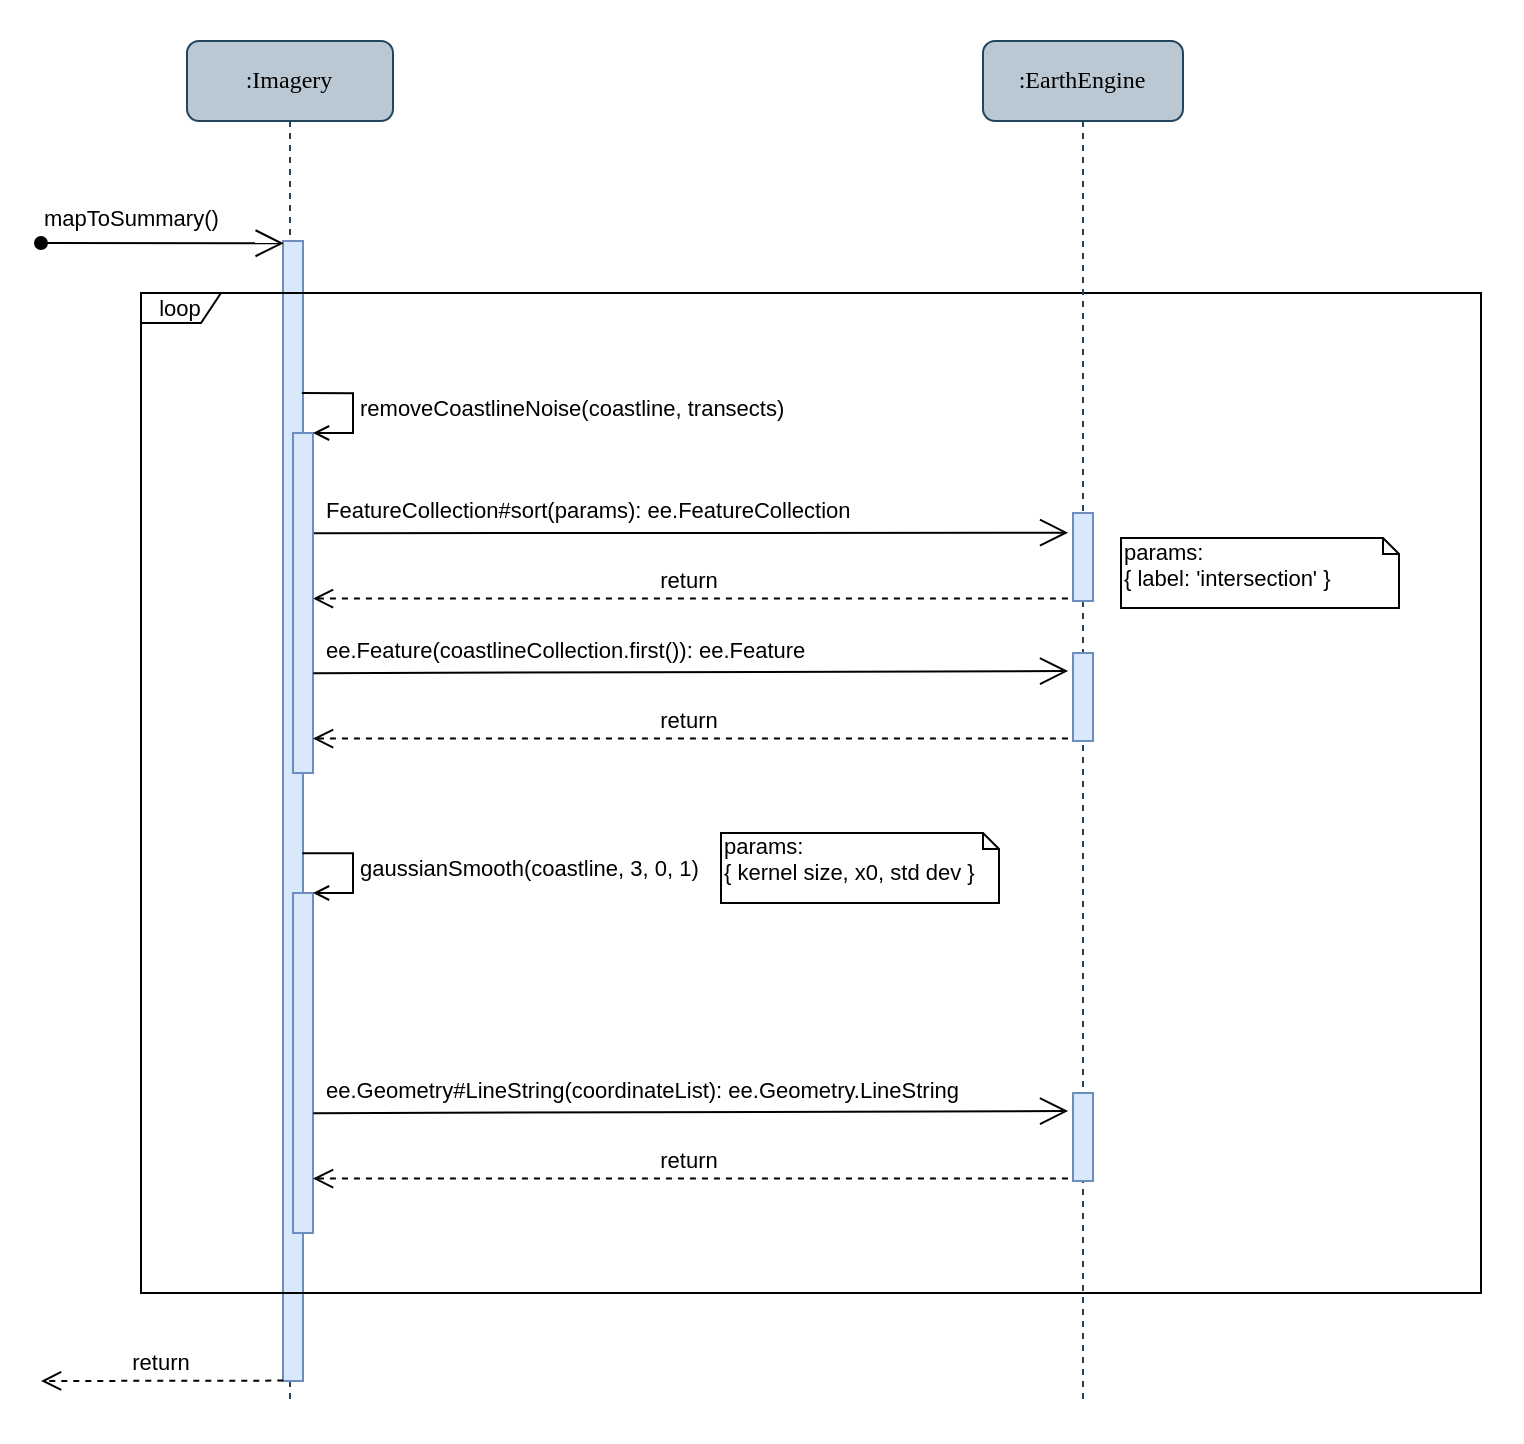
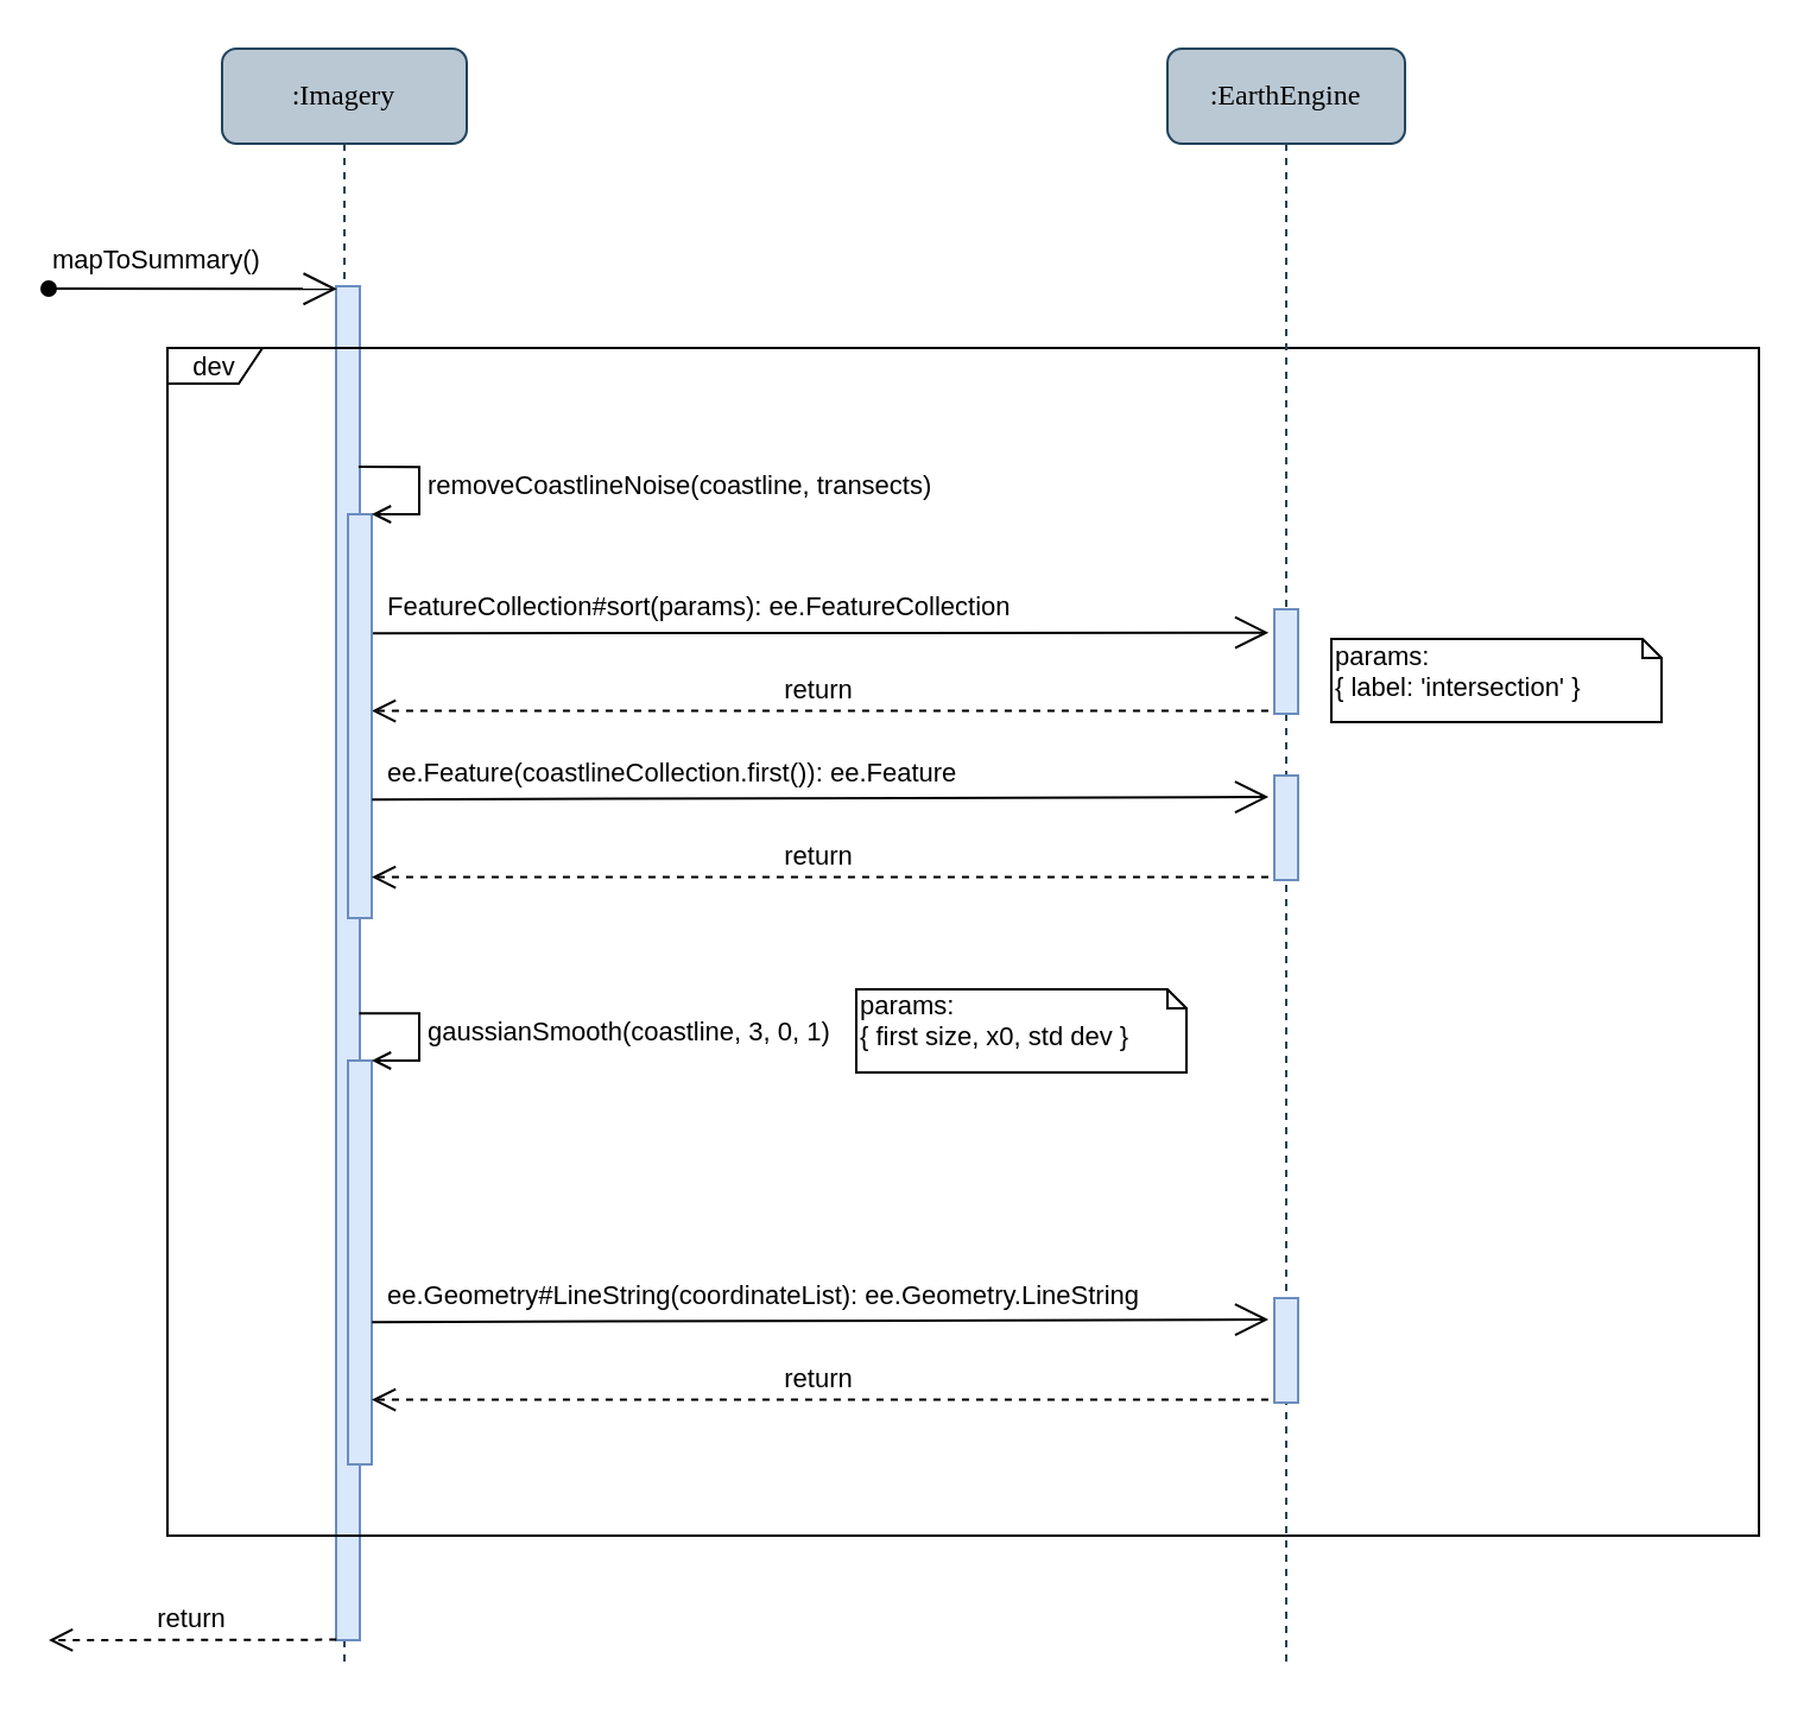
  <mxCell id="0" />
  <mxCell id="1" parent="0" />
  <mxCell id="2" value=":Imagery" style="shape=umlLifeline;perimeter=lifelinePerimeter;whiteSpace=wrap;html=1;container=1;collapsible=0;recursiveResize=0;outlineConnect=0;rounded=1;shadow=0;comic=0;labelBackgroundColor=none;strokeColor=#23445d;strokeWidth=1;fillColor=#bac8d3;fontFamily=Verdana;fontSize=12;align=center;" parent="1" vertex="1"><mxGeometry x="93" y="20" width="103" height="680" as="geometry" /></mxCell>
  <mxCell id="3" value="" style="html=1;points=[];perimeter=orthogonalPerimeter;rounded=0;shadow=0;comic=0;labelBackgroundColor=none;strokeColor=#6c8ebf;strokeWidth=1;fillColor=#dae8fc;fontFamily=Verdana;fontSize=12;align=center;" parent="2" vertex="1"><mxGeometry x="48" y="100" width="10" height="570" as="geometry" /></mxCell>
  <mxCell id="4" value="" style="html=1;points=[];perimeter=orthogonalPerimeter;fillColor=#dae8fc;strokeColor=#6c8ebf;" vertex="1" parent="2"><mxGeometry x="53" y="426" width="10" height="170" as="geometry" /></mxCell>
  <mxCell id="5" value="gaussianSmooth(coastline, 3, 0, 1)" style="edgeStyle=orthogonalEdgeStyle;html=1;align=left;spacingLeft=2;endArrow=open;rounded=0;entryX=1;entryY=0;endFill=0;" edge="1" target="4" parent="2"><mxGeometry relative="1" as="geometry"><mxPoint x="57.714" y="406.143" as="sourcePoint" /><Array as="points"><mxPoint x="83" y="405.5" /></Array></mxGeometry></mxCell>
  <mxCell id="6" value="" style="endArrow=open;endFill=1;endSize=12;html=1;entryX=0.036;entryY=0.002;entryDx=0;entryDy=0;entryPerimeter=0;startArrow=oval;startFill=1;" parent="1" target="3" edge="1"><mxGeometry width="160" relative="1" as="geometry"><mxPoint x="20" y="121" as="sourcePoint" /><mxPoint x="136" y="121" as="targetPoint" /></mxGeometry></mxCell>
  <mxCell id="7" value="mapToSummary()" style="text;html=1;resizable=0;points=[];autosize=1;align=left;verticalAlign=top;spacingTop=-4;fontSize=11;" parent="1" vertex="1"><mxGeometry x="20" y="100" width="100" height="10" as="geometry" /></mxCell>
  <mxCell id="8" value="params:&lt;br&gt;{ label: 'intersection' }" style="shape=note;whiteSpace=wrap;html=1;size=8;verticalAlign=top;align=left;spacingTop=-6;fontSize=11;" parent="1" vertex="1"><mxGeometry x="560" y="268.5" width="139" height="35" as="geometry" /></mxCell>
  <mxCell id="9" value="FeatureCollection#sort(params): ee.FeatureCollection" style="text;html=1;resizable=0;points=[];autosize=1;align=left;verticalAlign=top;spacingTop=-4;fontSize=11;" parent="1" vertex="1"><mxGeometry x="161" y="246" width="280" height="10" as="geometry" /></mxCell>
  <mxCell id="10" value="" style="endArrow=open;endFill=1;endSize=12;html=1;exitX=1.064;exitY=0.001;exitDx=0;exitDy=0;exitPerimeter=0;entryX=-0.243;entryY=0.224;entryDx=0;entryDy=0;entryPerimeter=0;" parent="1" edge="1" target="17"><mxGeometry width="160" relative="1" as="geometry"><mxPoint x="156.14" y="266.07" as="sourcePoint" /><mxPoint x="540" y="266" as="targetPoint" /></mxGeometry></mxCell>
  <mxCell id="11" value="return" style="html=1;verticalAlign=bottom;endArrow=open;dashed=1;endSize=8;exitX=-0.253;exitY=0.972;exitDx=0;exitDy=0;exitPerimeter=0;" parent="1" edge="1" target="14" source="17"><mxGeometry relative="1" as="geometry"><mxPoint x="156" y="302.51" as="targetPoint" /><mxPoint x="490" y="306" as="sourcePoint" /><Array as="points" /></mxGeometry></mxCell>
  <mxCell id="12" value="return" style="html=1;verticalAlign=bottom;endArrow=open;dashed=1;endSize=8;exitX=0.014;exitY=1.002;exitDx=0;exitDy=0;exitPerimeter=0;" parent="1" edge="1"><mxGeometry relative="1" as="geometry"><mxPoint x="20" y="690" as="targetPoint" /><mxPoint x="141.14" y="689.8" as="sourcePoint" /></mxGeometry></mxCell>
- <mxCell id="13" value="loop" style="shape=umlFrame;whiteSpace=wrap;html=1;fontSize=11;width=40;height=15;" parent="1" vertex="1"><mxGeometry x="70" y="146" width="670" height="500" as="geometry" /></mxCell>
+ <mxCell id="13" value="dev" style="shape=umlFrame;whiteSpace=wrap;html=1;fontSize=11;width=40;height=15;" parent="1" vertex="1"><mxGeometry x="70" y="146" width="670" height="500" as="geometry" /></mxCell>
  <mxCell id="14" value="" style="html=1;points=[];perimeter=orthogonalPerimeter;fillColor=#dae8fc;strokeColor=#6c8ebf;" vertex="1" parent="1"><mxGeometry x="146" y="216" width="10" height="170" as="geometry" /></mxCell>
  <mxCell id="15" value="removeCoastlineNoise(coastline, transects)" style="edgeStyle=orthogonalEdgeStyle;html=1;align=left;spacingLeft=2;endArrow=open;rounded=0;entryX=1;entryY=0;endFill=0;" edge="1" parent="1" target="14"><mxGeometry relative="1" as="geometry"><mxPoint x="150.441" y="196.059" as="sourcePoint" /><Array as="points"><mxPoint x="176" y="195.5" /></Array></mxGeometry></mxCell>
  <mxCell id="16" value=":EarthEngine" style="shape=umlLifeline;perimeter=lifelinePerimeter;whiteSpace=wrap;html=1;container=1;collapsible=0;recursiveResize=0;outlineConnect=0;rounded=1;shadow=0;comic=0;labelBackgroundColor=none;strokeColor=#23445d;strokeWidth=1;fillColor=#bac8d3;fontFamily=Verdana;fontSize=12;align=center;" parent="1" vertex="1"><mxGeometry x="491" y="20" width="100" height="680" as="geometry" /></mxCell>
  <mxCell id="17" value="" style="html=1;points=[];perimeter=orthogonalPerimeter;rounded=0;shadow=0;comic=0;labelBackgroundColor=none;strokeColor=#6c8ebf;strokeWidth=1;fillColor=#dae8fc;fontFamily=Verdana;fontSize=12;align=center;" parent="16" vertex="1"><mxGeometry x="45" y="236" width="10" height="44" as="geometry" /></mxCell>
  <mxCell id="18" value="" style="html=1;points=[];perimeter=orthogonalPerimeter;rounded=0;shadow=0;comic=0;labelBackgroundColor=none;strokeColor=#6c8ebf;strokeWidth=1;fillColor=#dae8fc;fontFamily=Verdana;fontSize=12;align=center;" vertex="1" parent="16"><mxGeometry x="45" y="306" width="10" height="44" as="geometry" /></mxCell>
  <mxCell id="19" value="" style="html=1;points=[];perimeter=orthogonalPerimeter;rounded=0;shadow=0;comic=0;labelBackgroundColor=none;strokeColor=#6c8ebf;strokeWidth=1;fillColor=#dae8fc;fontFamily=Verdana;fontSize=12;align=center;" vertex="1" parent="16"><mxGeometry x="45" y="526" width="10" height="44" as="geometry" /></mxCell>
  <mxCell id="20" value="" style="endArrow=open;endFill=1;endSize=12;html=1;exitX=1.064;exitY=0.001;exitDx=0;exitDy=0;exitPerimeter=0;entryX=-0.243;entryY=0.205;entryDx=0;entryDy=0;entryPerimeter=0;" edge="1" parent="1" target="18"><mxGeometry width="160" relative="1" as="geometry"><mxPoint x="156.14" y="336.07" as="sourcePoint" /><mxPoint x="537" y="334" as="targetPoint" /></mxGeometry></mxCell>
  <mxCell id="21" value="ee.Feature(coastlineCollection.first()): ee.Feature" style="text;html=1;resizable=0;points=[];autosize=1;align=left;verticalAlign=top;spacingTop=-4;fontSize=11;" vertex="1" parent="1"><mxGeometry x="161" y="316" width="260" height="10" as="geometry" /></mxCell>
  <mxCell id="22" value="return" style="html=1;verticalAlign=bottom;endArrow=open;dashed=1;endSize=8;exitX=-0.253;exitY=0.972;exitDx=0;exitDy=0;exitPerimeter=0;" edge="1" source="18" parent="1"><mxGeometry relative="1" as="geometry"><mxPoint x="156" y="368.768" as="targetPoint" /><mxPoint x="490" y="376" as="sourcePoint" /><Array as="points" /></mxGeometry></mxCell>
- <mxCell id="23" value="params:&lt;br&gt;{ kernel size, x0, std dev }" style="shape=note;whiteSpace=wrap;html=1;size=8;verticalAlign=top;align=left;spacingTop=-6;fontSize=11;" vertex="1" parent="1"><mxGeometry x="360" y="416" width="139" height="35" as="geometry" /></mxCell>
+ <mxCell id="23" value="params:&lt;br&gt;{ first size, x0, std dev }" style="shape=note;whiteSpace=wrap;html=1;size=8;verticalAlign=top;align=left;spacingTop=-6;fontSize=11;" vertex="1" parent="1"><mxGeometry x="360" y="416" width="139" height="35" as="geometry" /></mxCell>
  <mxCell id="24" value="ee.Geometry#LineString(coordinateList): ee.Geometry.LineString" style="text;html=1;resizable=0;points=[];autosize=1;align=left;verticalAlign=top;spacingTop=-4;fontSize=11;" vertex="1" parent="1"><mxGeometry x="161" y="536" width="330" height="10" as="geometry" /></mxCell>
  <mxCell id="25" value="" style="endArrow=open;endFill=1;endSize=12;html=1;exitX=1.064;exitY=0.001;exitDx=0;exitDy=0;exitPerimeter=0;entryX=-0.243;entryY=0.205;entryDx=0;entryDy=0;entryPerimeter=0;" edge="1" target="19" parent="1"><mxGeometry width="160" relative="1" as="geometry"><mxPoint x="156.14" y="556.07" as="sourcePoint" /><mxPoint x="537" y="554" as="targetPoint" /></mxGeometry></mxCell>
  <mxCell id="26" value="return" style="html=1;verticalAlign=bottom;endArrow=open;dashed=1;endSize=8;exitX=-0.253;exitY=0.972;exitDx=0;exitDy=0;exitPerimeter=0;" edge="1" source="19" parent="1"><mxGeometry relative="1" as="geometry"><mxPoint x="156" y="588.768" as="targetPoint" /><mxPoint x="490" y="596" as="sourcePoint" /><Array as="points" /></mxGeometry></mxCell>
